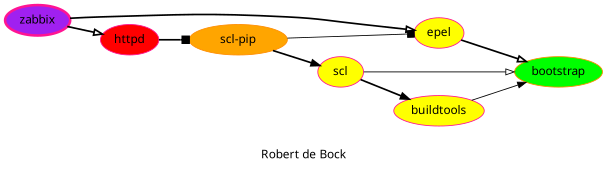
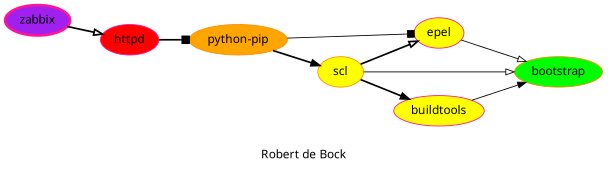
  digraph {
    fontname="Noto Sans"
    label="Robert de Bock"
    rankdir=LR
    node [color=deeppink fillcolor=yellow fontname="Noto Sans" style=filled]
    edge [arrowhead=onormal fontname="Noto Sans" style=bold]
    bootstrap [color=darkorange fillcolor=green]
    buildtools
    epel
-   scl
-   "python-pip" [color=darkorange fillcolor=orange label="scl-pip"]
+   scl [color=darkorange]
+   "python-pip" [color=darkorange fillcolor=orange]
    httpd [fillcolor=red]
    zabbix [fillcolor=purple penwidth=3]
    buildtools -> bootstrap [arrowhead=normal style=solid]
-   epel -> bootstrap
+   epel -> bootstrap [style=solid]
    scl -> bootstrap [style=solid]
    scl -> buildtools [arrowhead=normal]
    "python-pip" -> epel [arrowhead=box style=solid]
    "python-pip" -> scl [arrowhead=normal]
    httpd -> "python-pip" [arrowhead=box]
-   zabbix -> epel
+   scl -> epel
    zabbix -> httpd
  }
